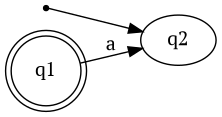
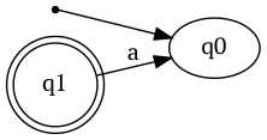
  digraph {
    fontname="PT Serif"
    rankdir=LR
    node [fontname="PT Serif"]
    edge [fontname="PT Serif"]
    inic [shape=point]
-   q0 [label=q2]
+   q0
    q1 [shape=doublecircle]
    inic -> q0
    q1 -> q0 [label=a]
  }
